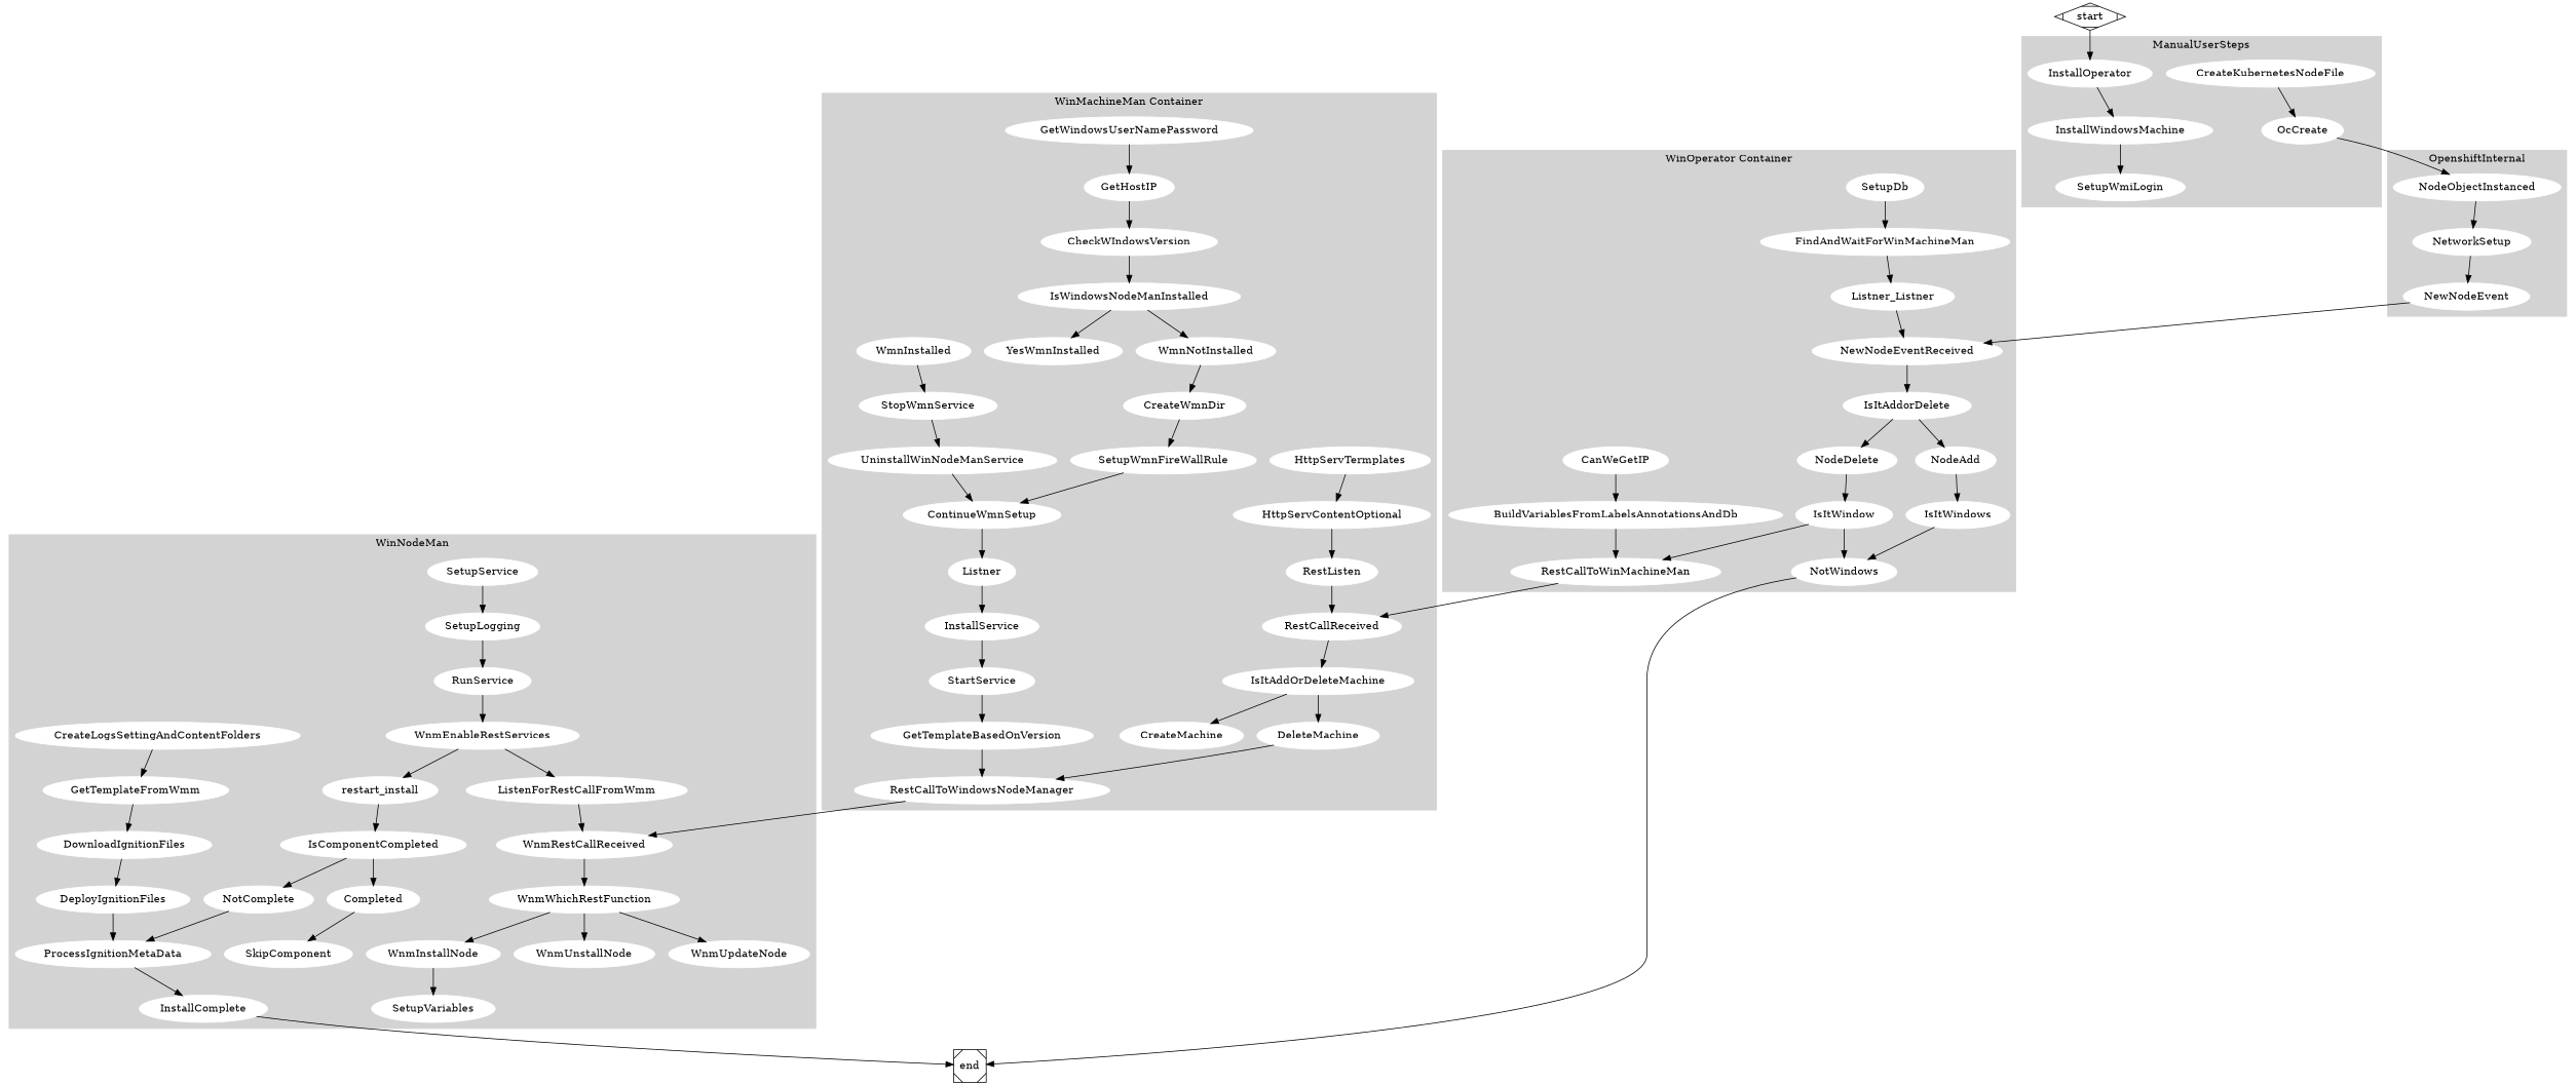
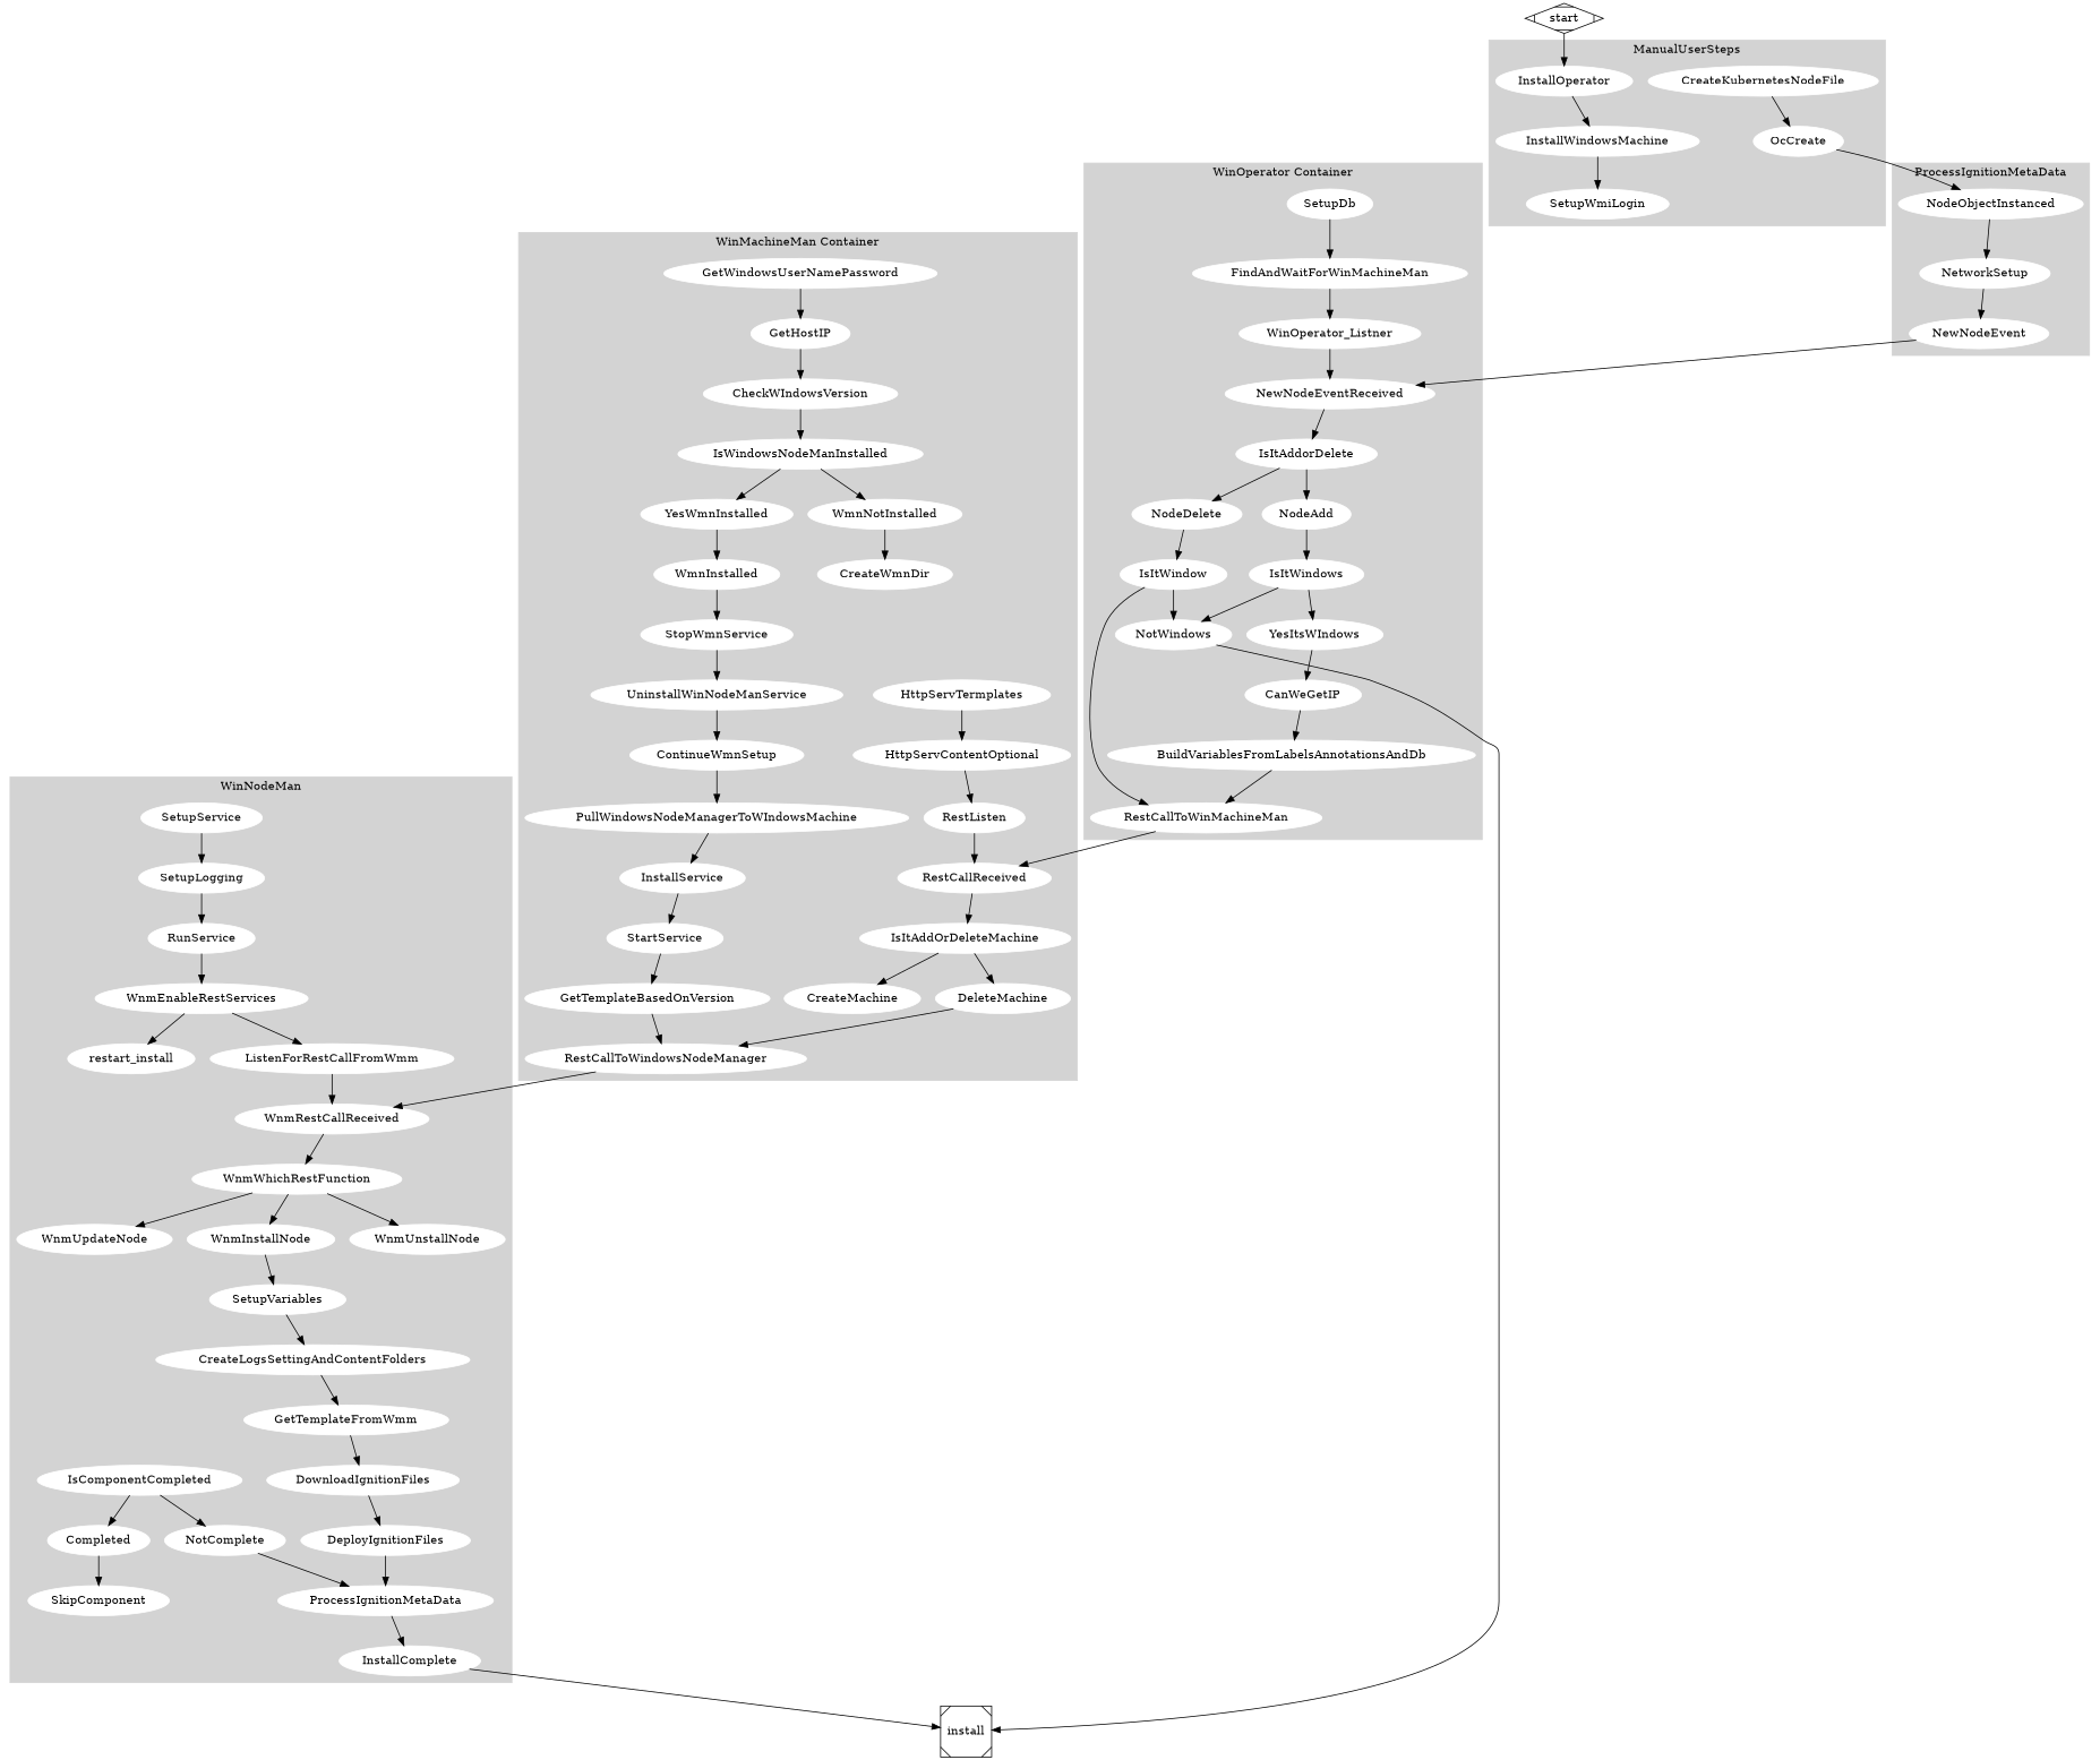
  digraph {
    node [color=white style=filled]
    InstallOperator
    InstallWindowsMachine
    SetupWmiLogin
    CreateKubernetesNodeFile
    OcCreate
    NodeObjectInstanced
    NetworkSetup
    NewNodeEvent
    SetupDb
    FindAndWaitForWinMachineMan
-   WinOperator_Listner [label=Listner_Listner]
+   WinOperator_Listner
    NewNodeEventReceived
    IsItAddorDelete
    NodeDelete
    IsItWindow
    RestCallToWinMachineMan
    NotWindows
    NodeAdd
    IsItWindows
+   YesItsWIndows
    CanWeGetIP
    BuildVariablesFromLabelsAnnotationsAndDb
    HttpServTermplates
    HttpServContentOptional
    RestListen
    RestCallReceived
    IsItAddOrDeleteMachine
    CreateMachine
    GetWindowsUserNamePassword
    GetHostIP
    CheckWIndowsVersion
    IsWindowsNodeManInstalled
    YesWmnInstalled
    WmnInstalled
    StopWmnService
    DeleteMachine
    RestCallToWindowsNodeManager
    UninstallWinNodeManService
    ContinueWmnSetup
-   PullWindowsNodeManagerToWIndowsMachine [label=Listner]
+   PullWindowsNodeManagerToWIndowsMachine
    WmnNotInstalled
    CreateWmnDir
-   SetupWmnFireWallRule
    InstallService
    StartService
    GetTemplateBasedOnVersion
    SetupService
    SetupLogging
    RunService
    WnmEnableRestServices
    restart_install
    ListenForRestCallFromWmm
    IsComponentCompleted
    WnmRestCallReceived
    WnmWhichRestFunction
    WnmInstallNode
    WnmUnstallNode
    WnmUpdateNode
    SetupVariables
    CreateLogsSettingAndContentFolders
    GetTemplateFromWmm
    DownloadIgnitionFiles
    DeployIgnitionFiles
    ProcessIgnitionMetaData
    InstallComplete
    NotComplete
    Completed
    SkipComponent
-   end [shape=Msquare color="" style=""]
+   end [shape=Msquare label=install color="" style=""]
    start [shape=Mdiamond color="" style=""]
    subgraph cluster_1 {
      color=lightgrey
      label=ManualUserSteps
      style=filled
      InstallOperator
      InstallWindowsMachine
      SetupWmiLogin
      CreateKubernetesNodeFile
      OcCreate
    }
    subgraph cluster_2 {
      color=lightgrey
-     label=OpenshiftInternal
+     label=ProcessIgnitionMetaData
      style=filled
      NodeObjectInstanced
      NetworkSetup
      NewNodeEvent
    }
    subgraph cluster_3 {
      color=lightgrey
      label="WinOperator Container"
      style=filled
      SetupDb
      FindAndWaitForWinMachineMan
      WinOperator_Listner
      NewNodeEventReceived
      IsItAddorDelete
      NodeDelete
      IsItWindow
      RestCallToWinMachineMan
      NotWindows
      NodeAdd
      IsItWindows
+     YesItsWIndows
      CanWeGetIP
      BuildVariablesFromLabelsAnnotationsAndDb
    }
    subgraph cluster_4 {
      color=lightgrey
      label="WinMachineMan Container"
      style=filled
      HttpServTermplates
      HttpServContentOptional
      RestListen
      RestCallReceived
      IsItAddOrDeleteMachine
      CreateMachine
      GetWindowsUserNamePassword
      GetHostIP
      CheckWIndowsVersion
      IsWindowsNodeManInstalled
      YesWmnInstalled
      WmnInstalled
      StopWmnService
      DeleteMachine
      RestCallToWindowsNodeManager
      UninstallWinNodeManService
      ContinueWmnSetup
      PullWindowsNodeManagerToWIndowsMachine
      WmnNotInstalled
      CreateWmnDir
-     SetupWmnFireWallRule
      InstallService
      StartService
      GetTemplateBasedOnVersion
    }
    subgraph cluster_5 {
      color=lightgrey
      label=WinNodeMan
      style=filled
      SetupService
      SetupLogging
      RunService
      WnmEnableRestServices
      restart_install
      ListenForRestCallFromWmm
      IsComponentCompleted
      WnmRestCallReceived
      WnmWhichRestFunction
      WnmInstallNode
      WnmUnstallNode
      WnmUpdateNode
      SetupVariables
      CreateLogsSettingAndContentFolders
      GetTemplateFromWmm
      DownloadIgnitionFiles
      DeployIgnitionFiles
      ProcessIgnitionMetaData
      InstallComplete
      NotComplete
      Completed
      SkipComponent
    }
    InstallOperator -> InstallWindowsMachine
    InstallWindowsMachine -> SetupWmiLogin
    CreateKubernetesNodeFile -> OcCreate
    OcCreate -> NodeObjectInstanced
    NodeObjectInstanced -> NetworkSetup
    NetworkSetup -> NewNodeEvent
    NewNodeEvent -> NewNodeEventReceived
    SetupDb -> FindAndWaitForWinMachineMan
    FindAndWaitForWinMachineMan -> WinOperator_Listner
    WinOperator_Listner -> NewNodeEventReceived
    NewNodeEventReceived -> IsItAddorDelete
    IsItAddorDelete -> NodeDelete
    IsItAddorDelete -> NodeAdd
    NodeDelete -> IsItWindow
    IsItWindow -> RestCallToWinMachineMan
    IsItWindow -> NotWindows
    RestCallToWinMachineMan -> RestCallReceived
    NotWindows -> end
    NodeAdd -> IsItWindows
    IsItWindows -> NotWindows
+   IsItWindows -> YesItsWIndows
+   YesItsWIndows -> CanWeGetIP
    CanWeGetIP -> BuildVariablesFromLabelsAnnotationsAndDb
    BuildVariablesFromLabelsAnnotationsAndDb -> RestCallToWinMachineMan
    HttpServTermplates -> HttpServContentOptional
    HttpServContentOptional -> RestListen
    RestListen -> RestCallReceived
    RestCallReceived -> IsItAddOrDeleteMachine
    IsItAddOrDeleteMachine -> CreateMachine
    IsItAddOrDeleteMachine -> DeleteMachine
    GetWindowsUserNamePassword -> GetHostIP
    GetHostIP -> CheckWIndowsVersion
    CheckWIndowsVersion -> IsWindowsNodeManInstalled
    IsWindowsNodeManInstalled -> YesWmnInstalled
    IsWindowsNodeManInstalled -> WmnNotInstalled
+   YesWmnInstalled -> WmnInstalled
    WmnInstalled -> StopWmnService
    StopWmnService -> UninstallWinNodeManService
    DeleteMachine -> RestCallToWindowsNodeManager
    RestCallToWindowsNodeManager -> WnmRestCallReceived
    UninstallWinNodeManService -> ContinueWmnSetup
    ContinueWmnSetup -> PullWindowsNodeManagerToWIndowsMachine
    PullWindowsNodeManagerToWIndowsMachine -> InstallService
    WmnNotInstalled -> CreateWmnDir
-   CreateWmnDir -> SetupWmnFireWallRule
-   SetupWmnFireWallRule -> ContinueWmnSetup
    InstallService -> StartService
    StartService -> GetTemplateBasedOnVersion
    GetTemplateBasedOnVersion -> RestCallToWindowsNodeManager
    SetupService -> SetupLogging
    SetupLogging -> RunService
    RunService -> WnmEnableRestServices
    WnmEnableRestServices -> restart_install
    WnmEnableRestServices -> ListenForRestCallFromWmm
-   restart_install -> IsComponentCompleted
    ListenForRestCallFromWmm -> WnmRestCallReceived
    IsComponentCompleted -> NotComplete
    IsComponentCompleted -> Completed
    WnmRestCallReceived -> WnmWhichRestFunction
    WnmWhichRestFunction -> WnmInstallNode
    WnmWhichRestFunction -> WnmUnstallNode
    WnmWhichRestFunction -> WnmUpdateNode
    WnmInstallNode -> SetupVariables
+   SetupVariables -> CreateLogsSettingAndContentFolders
    CreateLogsSettingAndContentFolders -> GetTemplateFromWmm
    GetTemplateFromWmm -> DownloadIgnitionFiles
    DownloadIgnitionFiles -> DeployIgnitionFiles
    DeployIgnitionFiles -> ProcessIgnitionMetaData
    ProcessIgnitionMetaData -> InstallComplete
    InstallComplete -> end
    NotComplete -> ProcessIgnitionMetaData
    Completed -> SkipComponent
    start -> InstallOperator
  }
